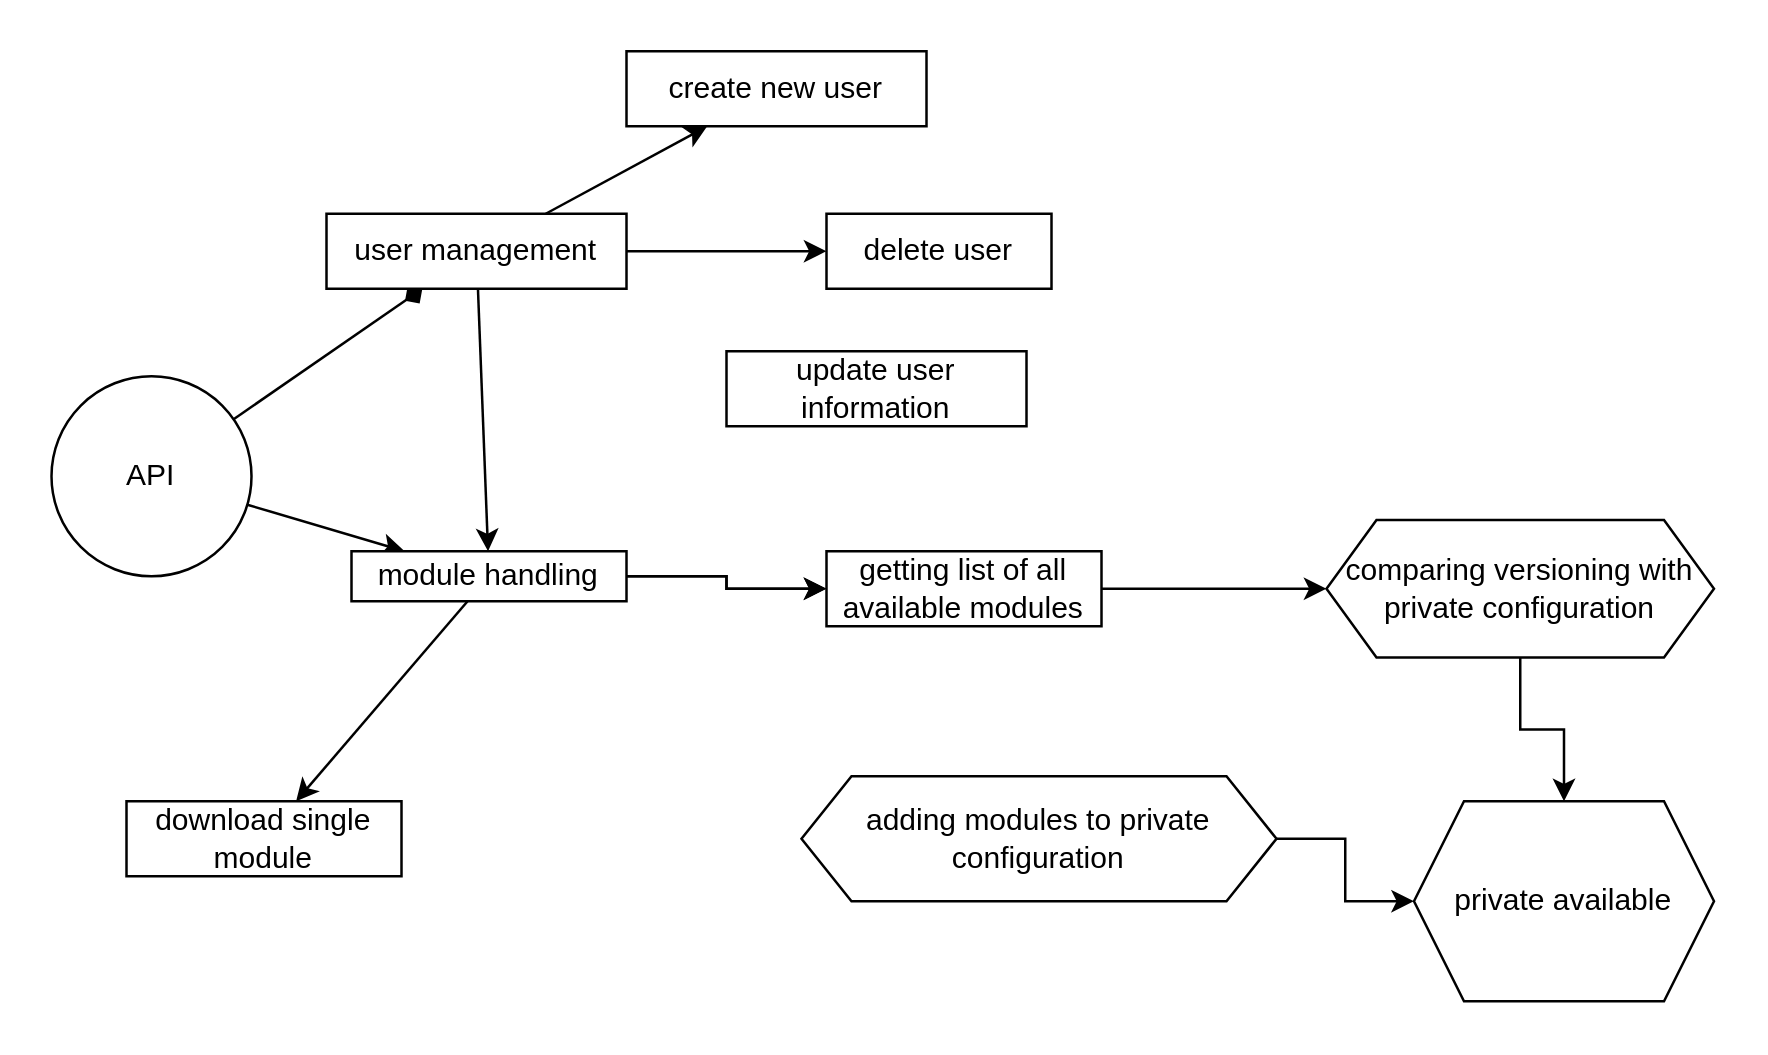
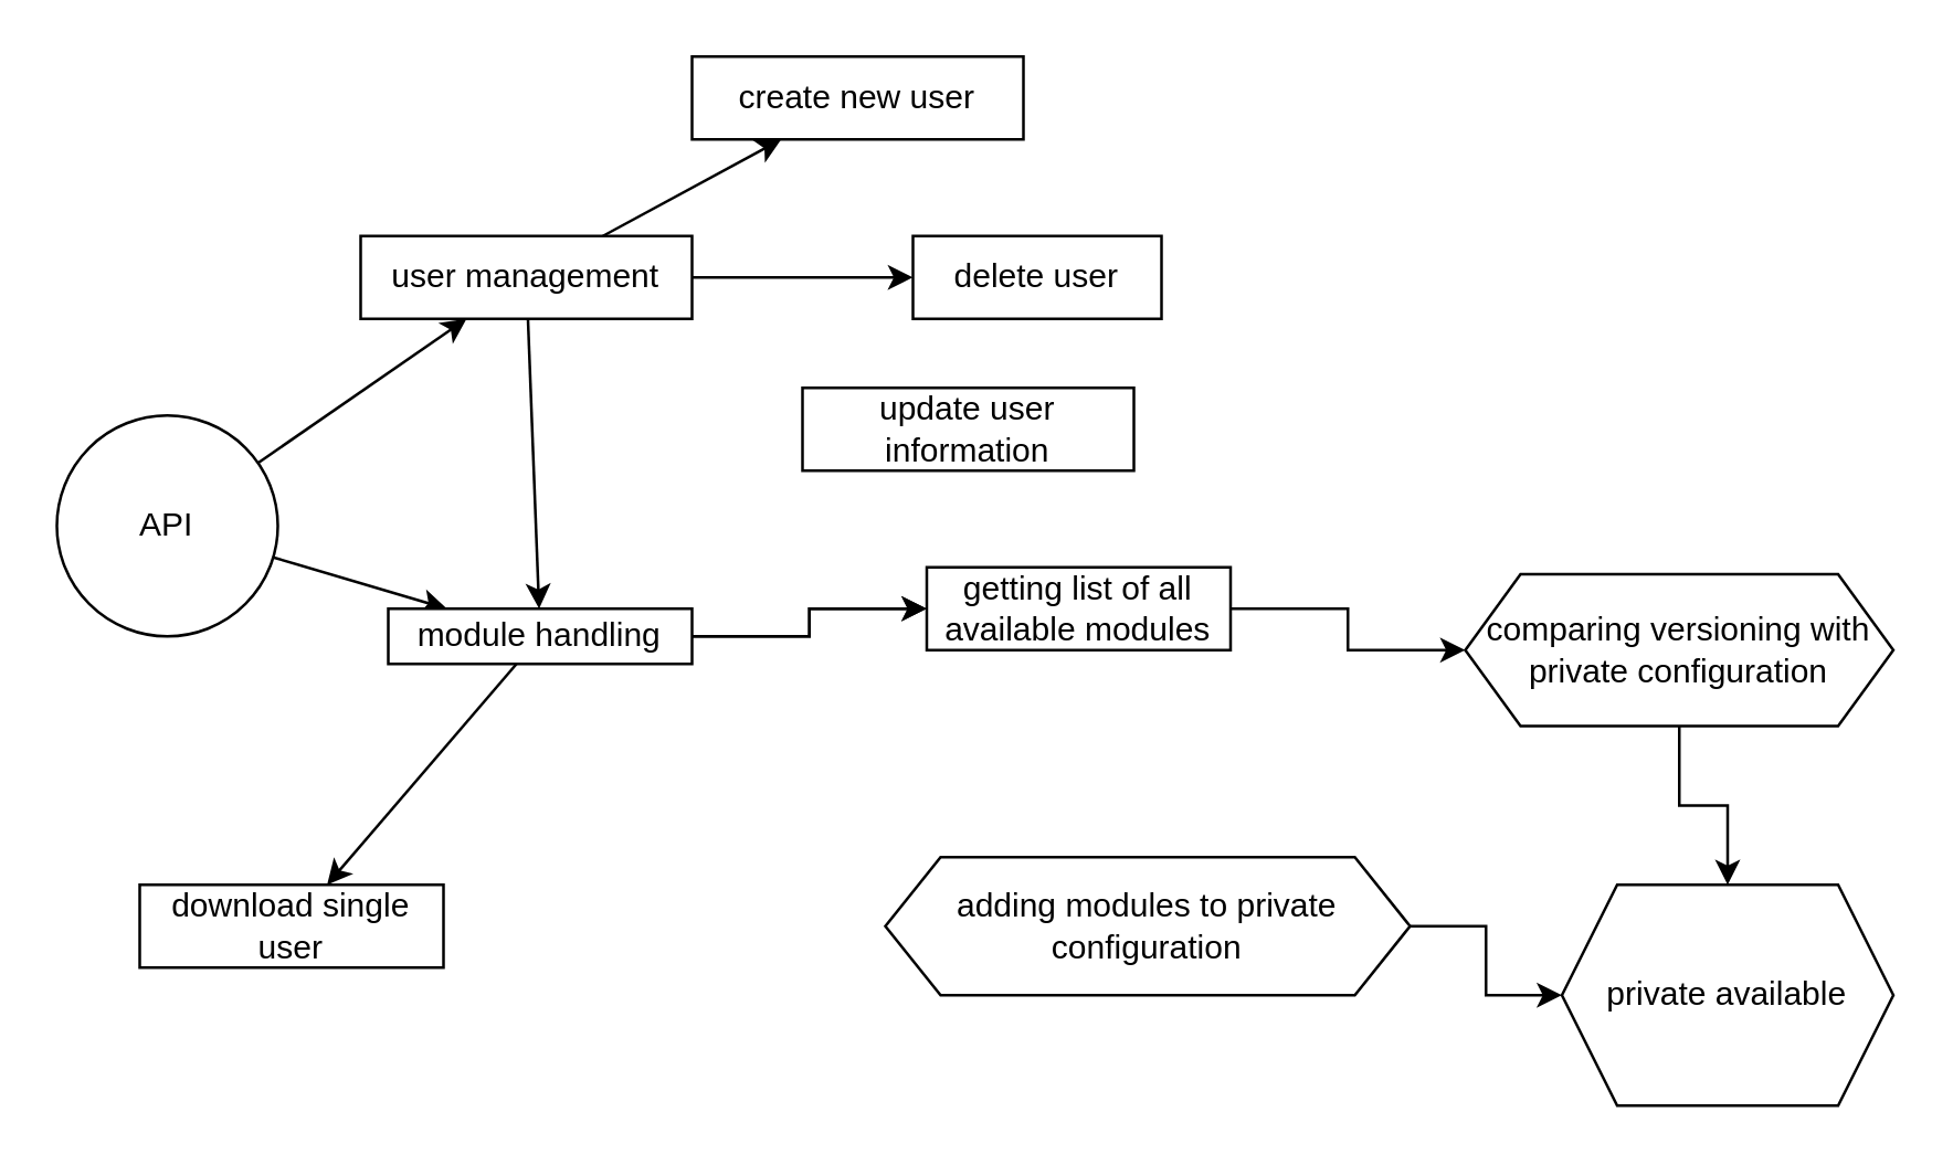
  <mxCell id="0" />
  <mxCell id="1" parent="0" />
- <mxCell id="2" value="" style="rounded=0;orthogonalLoop=1;jettySize=auto;html=1;endArrow=diamond;" edge="1" parent="1" source="4" target="8"><mxGeometry relative="1" as="geometry" /></mxCell>
+ <mxCell id="2" value="" style="rounded=0;orthogonalLoop=1;jettySize=auto;html=1;" edge="1" parent="1" source="4" target="8"><mxGeometry relative="1" as="geometry" /></mxCell>
  <mxCell id="3" value="" style="rounded=0;orthogonalLoop=1;jettySize=auto;html=1;" edge="1" parent="1" source="4" target="15"><mxGeometry relative="1" as="geometry" /></mxCell>
  <mxCell id="4" value="API" style="ellipse;whiteSpace=wrap;html=1;aspect=fixed;" vertex="1" parent="1"><mxGeometry x="20" y="150" width="80" height="80" as="geometry" /></mxCell>
  <mxCell id="5" value="" style="rounded=0;orthogonalLoop=1;jettySize=auto;html=1;" edge="1" parent="1" source="8" target="9"><mxGeometry relative="1" as="geometry" /></mxCell>
  <mxCell id="6" value="" style="rounded=0;orthogonalLoop=1;jettySize=auto;html=1;" edge="1" parent="1" source="8" target="10"><mxGeometry relative="1" as="geometry" /></mxCell>
  <mxCell id="7" value="" style="rounded=0;orthogonalLoop=1;jettySize=auto;html=1;" edge="1" parent="1" source="8" target="15"><mxGeometry relative="1" as="geometry" /></mxCell>
  <mxCell id="8" value="user management" style="whiteSpace=wrap;html=1;" vertex="1" parent="1"><mxGeometry x="130" y="85" width="120" height="30" as="geometry" /></mxCell>
  <mxCell id="9" value="create new user" style="whiteSpace=wrap;html=1;" vertex="1" parent="1"><mxGeometry x="250" y="20" width="120" height="30" as="geometry" /></mxCell>
  <mxCell id="10" value="delete user" style="whiteSpace=wrap;html=1;" vertex="1" parent="1"><mxGeometry x="330" y="85" width="90" height="30" as="geometry" /></mxCell>
  <mxCell id="11" value="update user information" style="whiteSpace=wrap;html=1;" vertex="1" parent="1"><mxGeometry x="290" y="140" width="120" height="30" as="geometry" /></mxCell>
  <mxCell id="12" value="" style="edgeStyle=orthogonalEdgeStyle;rounded=0;orthogonalLoop=1;jettySize=auto;html=1;" edge="1" parent="1" source="15" target="17"><mxGeometry relative="1" as="geometry" /></mxCell>
  <mxCell id="13" value="" style="rounded=0;orthogonalLoop=1;jettySize=auto;html=1;" edge="1" parent="1" source="15" target="18"><mxGeometry relative="1" as="geometry" /></mxCell>
  <mxCell id="14" value="" style="edgeStyle=orthogonalEdgeStyle;rounded=0;orthogonalLoop=1;jettySize=auto;html=1;" edge="1" parent="1" source="15" target="17"><mxGeometry relative="1" as="geometry" /></mxCell>
  <mxCell id="15" value="module handling" style="whiteSpace=wrap;html=1;" vertex="1" parent="1"><mxGeometry x="140" y="220" width="110" height="20" as="geometry" /></mxCell>
  <mxCell id="16" value="" style="edgeStyle=orthogonalEdgeStyle;rounded=0;orthogonalLoop=1;jettySize=auto;html=1;" edge="1" parent="1" source="17" target="20"><mxGeometry relative="1" as="geometry" /></mxCell>
- <mxCell id="17" value="getting list of all available modules" style="whiteSpace=wrap;html=1;" vertex="1" parent="1"><mxGeometry x="330" y="220" width="110" height="30" as="geometry" /></mxCell>
- <mxCell id="18" value="download single module" style="whiteSpace=wrap;html=1;" vertex="1" parent="1"><mxGeometry x="50" y="320" width="110" height="30" as="geometry" /></mxCell>
+ <mxCell id="17" value="getting list of all available modules" style="whiteSpace=wrap;html=1;" vertex="1" parent="1"><mxGeometry x="335" y="205" width="110" height="30" as="geometry" /></mxCell>
+ <mxCell id="18" value="download single user" style="whiteSpace=wrap;html=1;" vertex="1" parent="1"><mxGeometry x="50" y="320" width="110" height="30" as="geometry" /></mxCell>
  <mxCell id="19" style="edgeStyle=orthogonalEdgeStyle;rounded=0;orthogonalLoop=1;jettySize=auto;html=1;exitX=0.5;exitY=1;exitDx=0;exitDy=0;entryX=0.5;entryY=0;entryDx=0;entryDy=0;" edge="1" parent="1" source="20" target="23"><mxGeometry relative="1" as="geometry" /></mxCell>
  <mxCell id="20" value="comparing versioning with private configuration" style="shape=hexagon;perimeter=hexagonPerimeter2;whiteSpace=wrap;html=1;fixedSize=1;" vertex="1" parent="1"><mxGeometry x="530" y="207.5" width="155" height="55" as="geometry" /></mxCell>
  <mxCell id="21" style="edgeStyle=orthogonalEdgeStyle;rounded=0;orthogonalLoop=1;jettySize=auto;html=1;exitX=1;exitY=0.5;exitDx=0;exitDy=0;entryX=0;entryY=0.5;entryDx=0;entryDy=0;" edge="1" parent="1" source="22" target="23"><mxGeometry relative="1" as="geometry" /></mxCell>
  <mxCell id="22" value="adding modules to private configuration" style="shape=hexagon;perimeter=hexagonPerimeter2;whiteSpace=wrap;html=1;fixedSize=1;" vertex="1" parent="1"><mxGeometry x="320" y="310" width="190" height="50" as="geometry" /></mxCell>
  <mxCell id="23" value="private available" style="shape=hexagon;perimeter=hexagonPerimeter2;whiteSpace=wrap;html=1;fixedSize=1;" vertex="1" parent="1"><mxGeometry x="565" y="320" width="120" height="80" as="geometry" /></mxCell>
